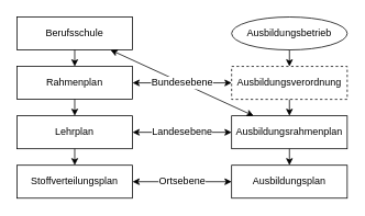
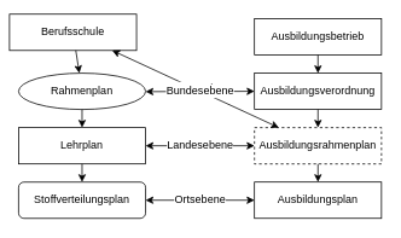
  <mxCell id="0" />
  <mxCell id="1" parent="0" />
  <mxCell id="2" value="Kooperation" style="edgeStyle=none;html=1;fontFamily=Helvetica;fontSize=12;fontColor=default;startArrow=classic;startFill=1;" edge="1" parent="1" source="4" target="16"><mxGeometry relative="1" as="geometry" /></mxCell>
  <mxCell id="3" style="edgeStyle=none;shape=connector;rounded=1;html=1;strokeColor=default;align=center;verticalAlign=middle;fontFamily=Helvetica;fontSize=12;fontColor=default;labelBackgroundColor=default;startArrow=none;startFill=0;endArrow=classic;" edge="1" parent="1" source="4" target="9"><mxGeometry relative="1" as="geometry" /></mxCell>
- <mxCell id="4" value="Berufsschule" style="rounded=0;whiteSpace=wrap;html=1;fillColor=none;" vertex="1" parent="1"><mxGeometry x="20" y="20" width="140" height="40" as="geometry" /></mxCell>
+ <mxCell id="4" value="Berufsschule" style="rounded=0;whiteSpace=wrap;html=1;fillColor=none;" vertex="1" parent="1"><mxGeometry x="10" y="15" width="140" height="40" as="geometry" /></mxCell>
  <mxCell id="5" style="edgeStyle=none;shape=connector;rounded=1;html=1;strokeColor=default;align=center;verticalAlign=middle;fontFamily=Helvetica;fontSize=12;fontColor=default;labelBackgroundColor=default;startArrow=none;startFill=0;endArrow=classic;" edge="1" parent="1" source="6" target="11"><mxGeometry relative="1" as="geometry" /></mxCell>
- <mxCell id="6" value="Ausbildungsbetrieb" style="ellipse;whiteSpace=wrap;html=1;fillColor=none;" vertex="1" parent="1"><mxGeometry x="280" y="20" width="140" height="40" as="geometry" /></mxCell>
+ <mxCell id="6" value="Ausbildungsbetrieb" style="rounded=0;whiteSpace=wrap;html=1;fillColor=none;" vertex="1" parent="1"><mxGeometry x="280" y="20" width="140" height="40" as="geometry" /></mxCell>
  <mxCell id="7" value="Bundesebene" style="edgeStyle=none;shape=connector;rounded=1;html=1;strokeColor=default;align=center;verticalAlign=middle;fontFamily=Helvetica;fontSize=12;fontColor=default;labelBackgroundColor=default;startArrow=classic;startFill=1;endArrow=classic;" edge="1" parent="1" source="9" target="11"><mxGeometry relative="1" as="geometry" /></mxCell>
  <mxCell id="8" style="edgeStyle=none;shape=connector;rounded=1;html=1;strokeColor=default;align=center;verticalAlign=middle;fontFamily=Helvetica;fontSize=12;fontColor=default;labelBackgroundColor=default;startArrow=none;startFill=0;endArrow=classic;" edge="1" parent="1" source="9" target="14"><mxGeometry relative="1" as="geometry" /></mxCell>
- <mxCell id="9" value="Rahmenplan" style="rounded=0;whiteSpace=wrap;html=1;fillColor=none;" vertex="1" parent="1"><mxGeometry x="20" y="80" width="140" height="40" as="geometry" /></mxCell>
+ <mxCell id="9" value="Rahmenplan" style="ellipse;whiteSpace=wrap;html=1;fillColor=none;" vertex="1" parent="1"><mxGeometry x="20" y="80" width="140" height="40" as="geometry" /></mxCell>
  <mxCell id="10" style="edgeStyle=none;shape=connector;rounded=1;html=1;strokeColor=default;align=center;verticalAlign=middle;fontFamily=Helvetica;fontSize=12;fontColor=default;labelBackgroundColor=default;startArrow=none;startFill=0;endArrow=classic;" edge="1" parent="1" source="11" target="16"><mxGeometry relative="1" as="geometry" /></mxCell>
- <mxCell id="11" value="Ausbildungsverordnung" style="rounded=0;whiteSpace=wrap;html=1;fillColor=none;dashed=1;" vertex="1" parent="1"><mxGeometry x="280" y="80" width="140" height="40" as="geometry" /></mxCell>
+ <mxCell id="11" value="Ausbildungsverordnung" style="rounded=0;whiteSpace=wrap;html=1;fillColor=none;" vertex="1" parent="1"><mxGeometry x="280" y="80" width="140" height="40" as="geometry" /></mxCell>
  <mxCell id="12" value="Landesebene" style="edgeStyle=none;shape=connector;rounded=1;html=1;strokeColor=default;align=center;verticalAlign=middle;fontFamily=Helvetica;fontSize=12;fontColor=default;labelBackgroundColor=default;startArrow=classic;startFill=1;endArrow=classic;" edge="1" parent="1" source="14" target="16"><mxGeometry relative="1" as="geometry" /></mxCell>
  <mxCell id="13" style="edgeStyle=none;shape=connector;rounded=1;html=1;strokeColor=default;align=center;verticalAlign=middle;fontFamily=Helvetica;fontSize=12;fontColor=default;labelBackgroundColor=default;startArrow=none;startFill=0;endArrow=classic;" edge="1" parent="1" source="14" target="18"><mxGeometry relative="1" as="geometry" /></mxCell>
  <mxCell id="14" value="Lehrplan" style="rounded=0;whiteSpace=wrap;html=1;fillColor=none;" vertex="1" parent="1"><mxGeometry x="20" y="140" width="140" height="40" as="geometry" /></mxCell>
  <mxCell id="15" style="edgeStyle=none;shape=connector;rounded=1;html=1;strokeColor=default;align=center;verticalAlign=middle;fontFamily=Helvetica;fontSize=12;fontColor=default;labelBackgroundColor=default;startArrow=none;startFill=0;endArrow=classic;" edge="1" parent="1" source="16" target="19"><mxGeometry relative="1" as="geometry" /></mxCell>
- <mxCell id="16" value="Ausbildungsrahmenplan" style="rounded=0;whiteSpace=wrap;html=1;fillColor=none;" vertex="1" parent="1"><mxGeometry x="280" y="140" width="140" height="40" as="geometry" /></mxCell>
+ <mxCell id="16" value="Ausbildungsrahmenplan" style="rounded=0;whiteSpace=wrap;html=1;fillColor=none;dashed=1;" vertex="1" parent="1"><mxGeometry x="280" y="140" width="140" height="40" as="geometry" /></mxCell>
  <mxCell id="17" value="Ortsebene" style="edgeStyle=none;shape=connector;rounded=1;html=1;strokeColor=default;align=center;verticalAlign=middle;fontFamily=Helvetica;fontSize=12;fontColor=default;labelBackgroundColor=default;startArrow=classic;startFill=1;endArrow=classic;" edge="1" parent="1" source="18" target="19"><mxGeometry relative="1" as="geometry" /></mxCell>
- <mxCell id="18" value="Stoffverteilungsplan" style="rounded=0;whiteSpace=wrap;html=1;fillColor=none;" vertex="1" parent="1"><mxGeometry x="20" y="200" width="140" height="40" as="geometry" /></mxCell>
+ <mxCell id="18" value="Stoffverteilungsplan" style="whiteSpace=wrap;html=1;fillColor=none;rounded=1;" vertex="1" parent="1"><mxGeometry x="20" y="200" width="140" height="40" as="geometry" /></mxCell>
  <mxCell id="19" value="Ausbildungsplan" style="rounded=0;whiteSpace=wrap;html=1;fillColor=none;" vertex="1" parent="1"><mxGeometry x="280" y="200" width="140" height="40" as="geometry" /></mxCell>
